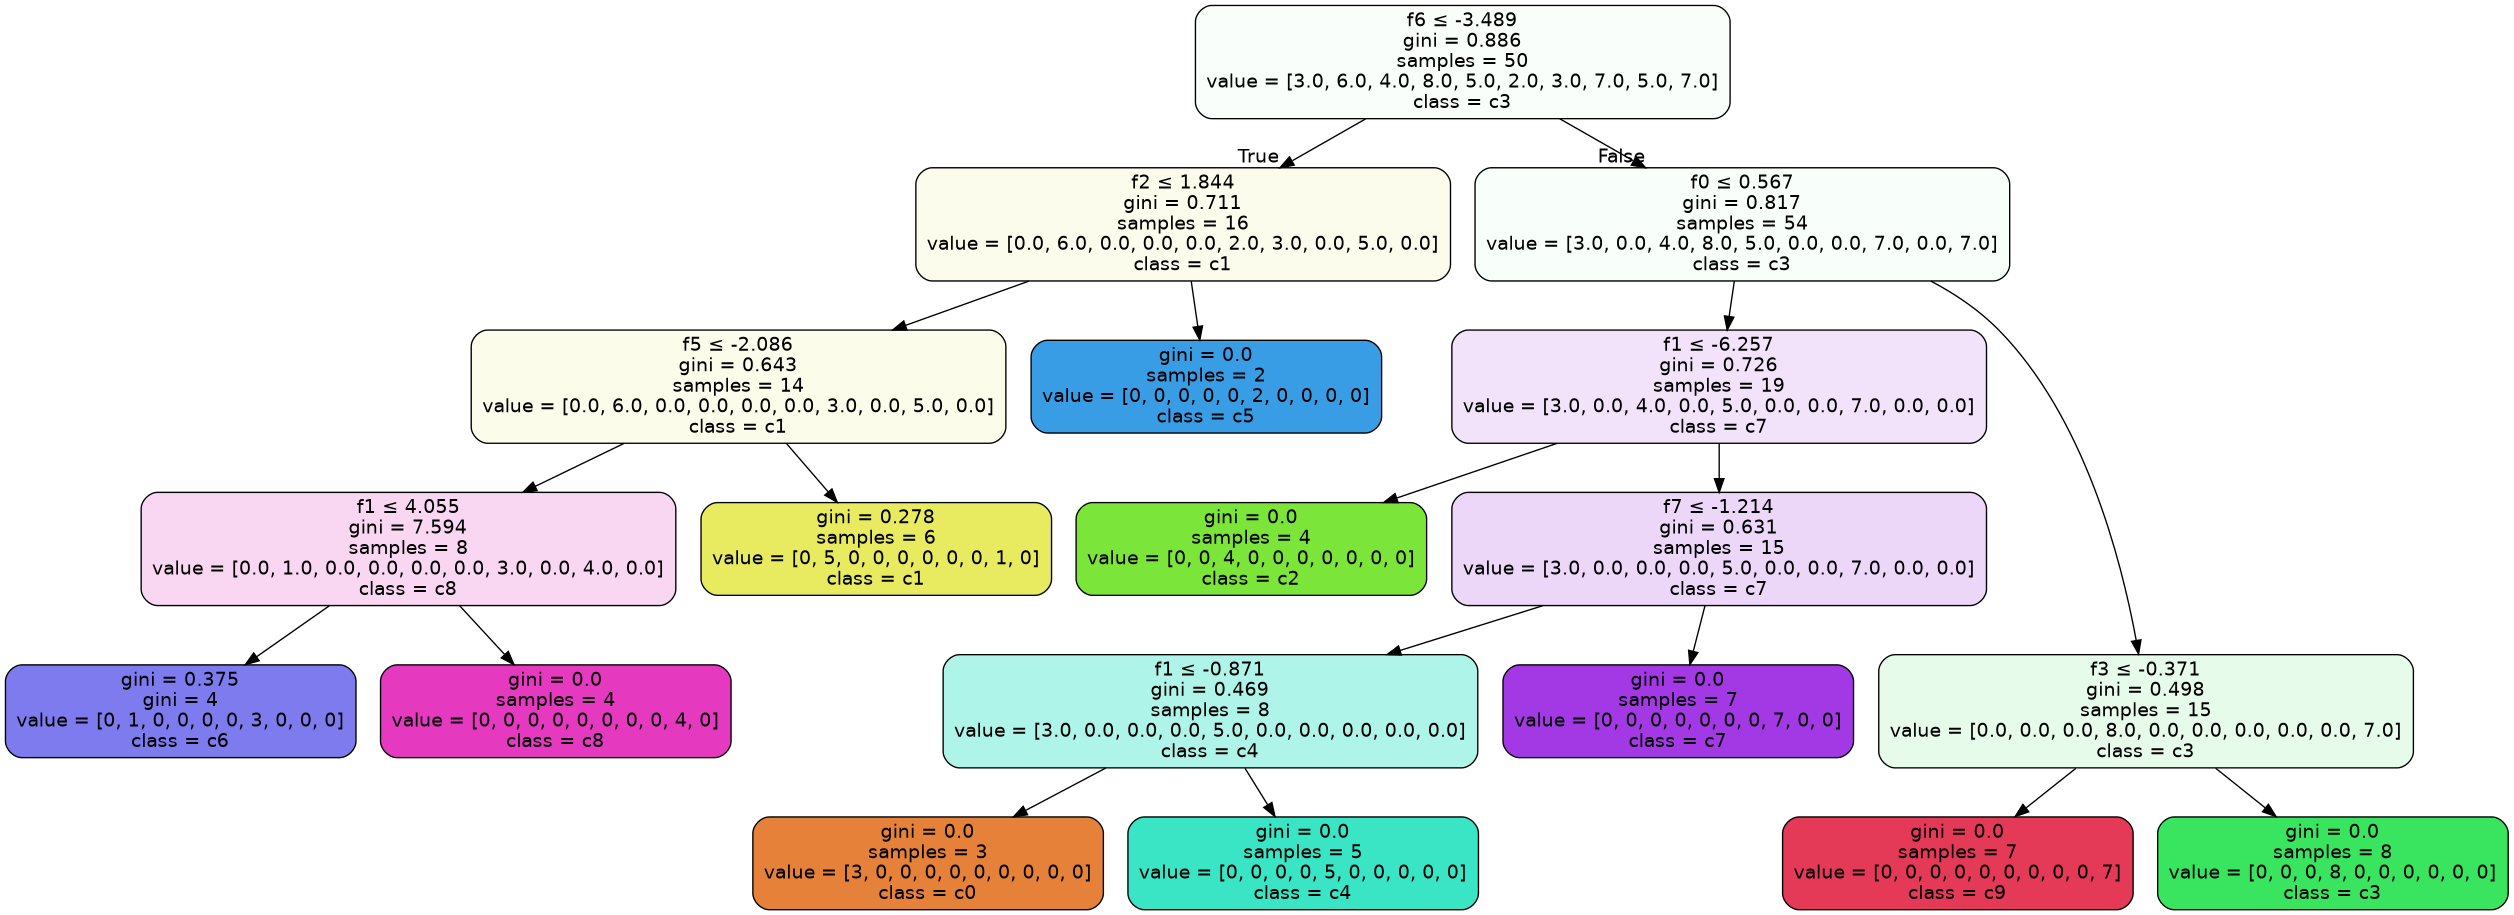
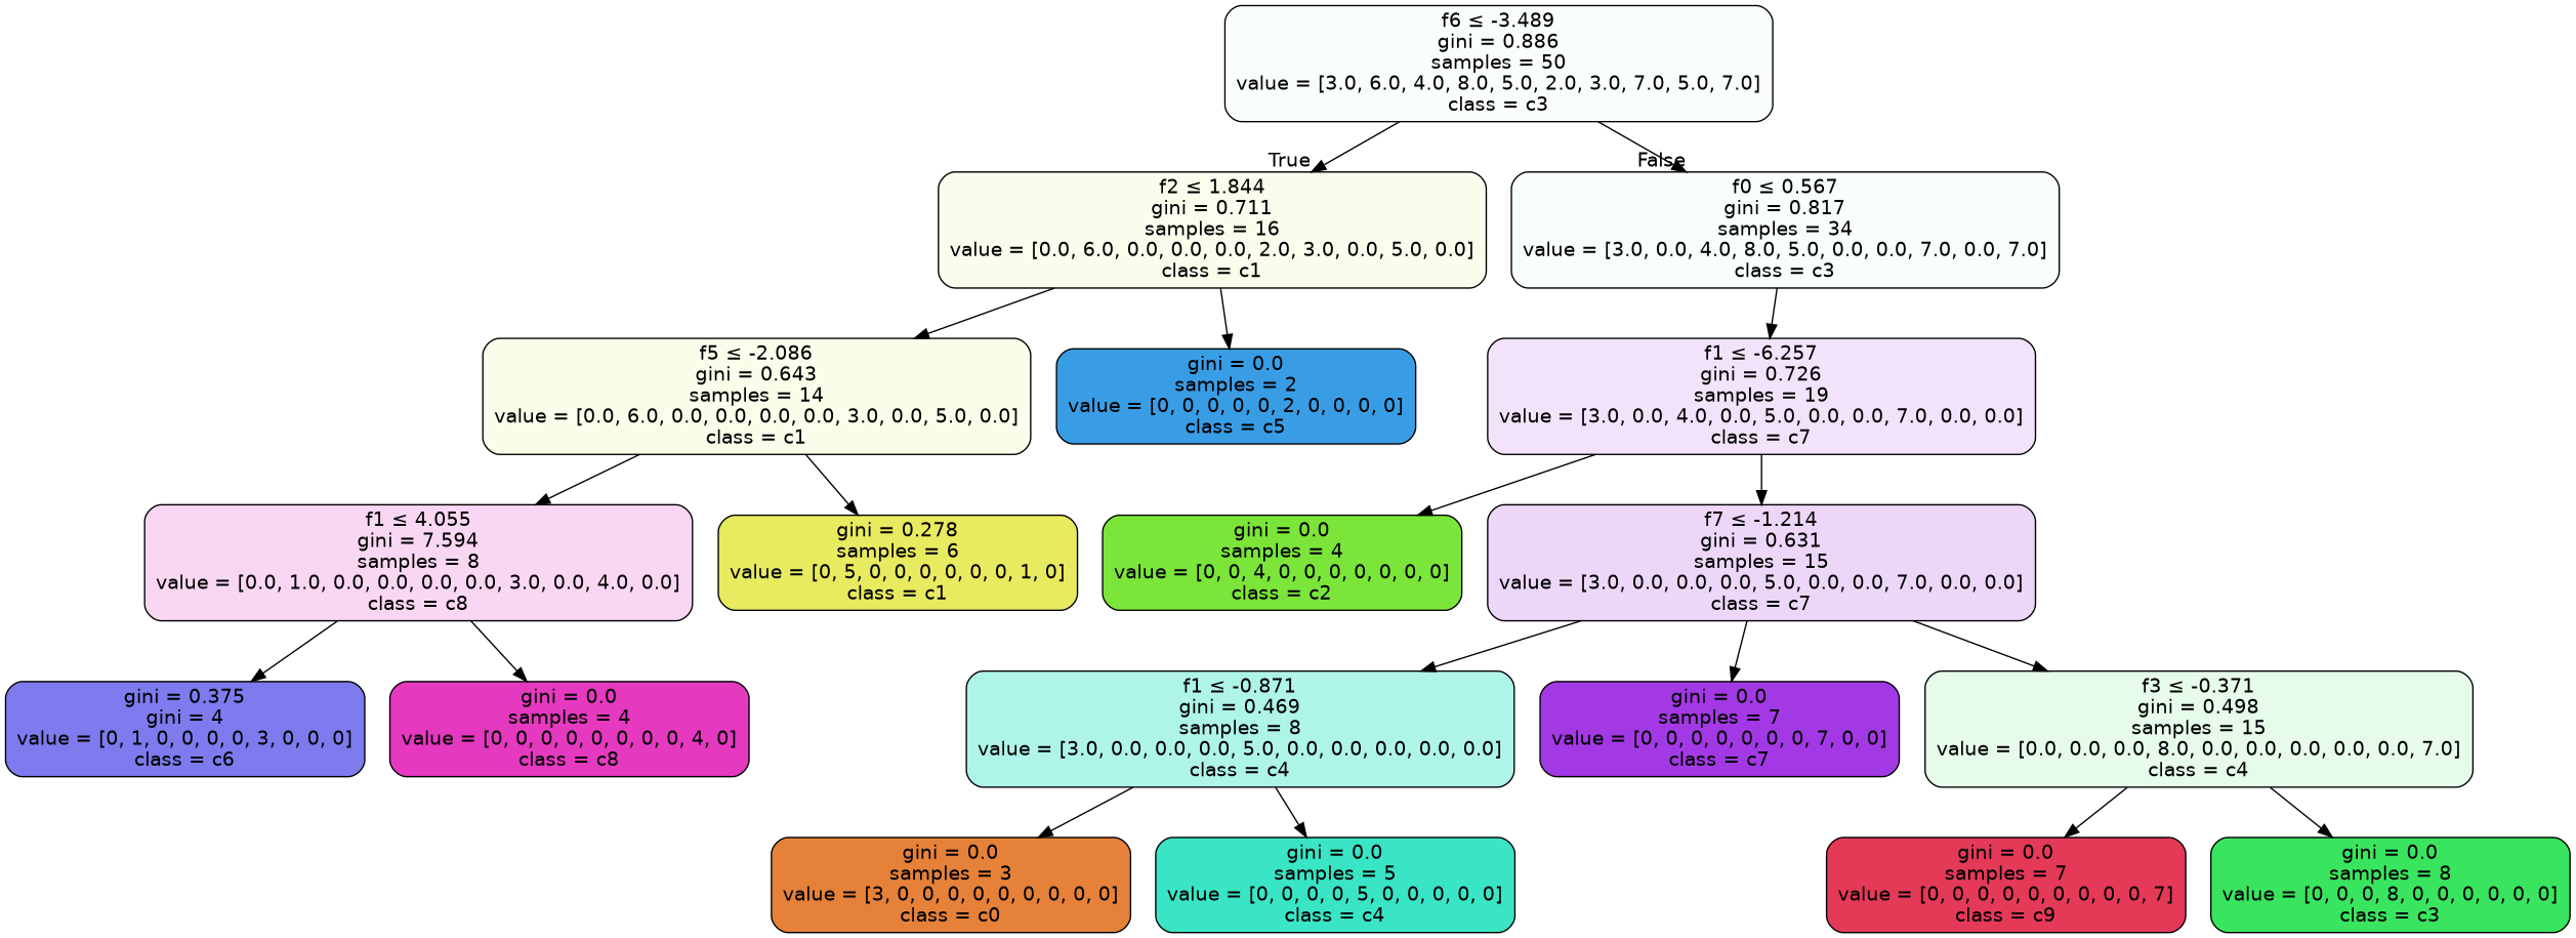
  digraph {
    node [color=black fontname=helvetica shape=box style="filled, rounded"]
    edge [fontname=helvetica]
    n1 [fillcolor="#39e55e06" label=<f6 &le; -3.489<br/>gini = 0.886<br/>samples = 50<br/>value = [3.0, 6.0, 4.0, 8.0, 5.0, 2.0, 3.0, 7.0, 5.0, 7.0]<br/>class = c3>]
    n2 [fillcolor="#e2e53917" label=<f2 &le; 1.844<br/>gini = 0.711<br/>samples = 16<br/>value = [0.0, 6.0, 0.0, 0.0, 0.0, 2.0, 3.0, 0.0, 5.0, 0.0]<br/>class = c1>]
-   n3 [fillcolor="#39e55e09" label=<f0 &le; 0.567<br/>gini = 0.817<br/>samples = 54<br/>value = [3.0, 0.0, 4.0, 8.0, 5.0, 0.0, 0.0, 7.0, 0.0, 7.0]<br/>class = c3>]
+   n3 [fillcolor="#39e55e09" label=<f0 &le; 0.567<br/>gini = 0.817<br/>samples = 34<br/>value = [3.0, 0.0, 4.0, 8.0, 5.0, 0.0, 0.0, 7.0, 0.0, 7.0]<br/>class = c3>]
    n4 [fillcolor="#e2e5391c" label=<f5 &le; -2.086<br/>gini = 0.643<br/>samples = 14<br/>value = [0.0, 6.0, 0.0, 0.0, 0.0, 0.0, 3.0, 0.0, 5.0, 0.0]<br/>class = c1>]
    n5 [fillcolor="#399de5ff" label=<gini = 0.0<br/>samples = 2<br/>value = [0, 0, 0, 0, 0, 2, 0, 0, 0, 0]<br/>class = c5>]
    n6 [fillcolor="#a339e524" label=<f1 &le; -6.257<br/>gini = 0.726<br/>samples = 19<br/>value = [3.0, 0.0, 4.0, 0.0, 5.0, 0.0, 0.0, 7.0, 0.0, 0.0]<br/>class = c7>]
-   n7 [fillcolor="#39e55e20" label=<f3 &le; -0.371<br/>gini = 0.498<br/>samples = 15<br/>value = [0.0, 0.0, 0.0, 8.0, 0.0, 0.0, 0.0, 0.0, 0.0, 7.0]<br/>class = c3>]
+   n7 [fillcolor="#39e55e20" label=<f3 &le; -0.371<br/>gini = 0.498<br/>samples = 15<br/>value = [0.0, 0.0, 0.0, 8.0, 0.0, 0.0, 0.0, 0.0, 0.0, 7.0]<br/>class = c4>]
    n8 [fillcolor="#e2e539cc" label=<gini = 0.278<br/>samples = 6<br/>value = [0, 5, 0, 0, 0, 0, 0, 0, 1, 0]<br/>class = c1>]
    n9 [fillcolor="#e539c033" label=<f1 &le; 4.055<br/>gini = 7.594<br/>samples = 8<br/>value = [0.0, 1.0, 0.0, 0.0, 0.0, 0.0, 3.0, 0.0, 4.0, 0.0]<br/>class = c8>]
    n10 [fillcolor="#e539c0ff" label=<gini = 0.0<br/>samples = 4<br/>value = [0, 0, 0, 0, 0, 0, 0, 0, 4, 0]<br/>class = c8>]
    n11 [fillcolor="#3c39e5aa" label=<gini = 0.375<br/>gini = 4<br/>value = [0, 1, 0, 0, 0, 0, 3, 0, 0, 0]<br/>class = c6>]
    n12 [fillcolor="#7be539ff" label=<gini = 0.0<br/>samples = 4<br/>value = [0, 0, 4, 0, 0, 0, 0, 0, 0, 0]<br/>class = c2>]
    n13 [fillcolor="#a339e533" label=<f7 &le; -1.214<br/>gini = 0.631<br/>samples = 15<br/>value = [3.0, 0.0, 0.0, 0.0, 5.0, 0.0, 0.0, 7.0, 0.0, 0.0]<br/>class = c7>]
    n14 [fillcolor="#e53958ff" label=<gini = 0.0<br/>samples = 7<br/>value = [0, 0, 0, 0, 0, 0, 0, 0, 0, 7]<br/>class = c9>]
    n15 [fillcolor="#39e55eff" label=<gini = 0.0<br/>samples = 8<br/>value = [0, 0, 0, 8, 0, 0, 0, 0, 0, 0]<br/>class = c3>]
    n16 [fillcolor="#39e5c566" label=<f1 &le; -0.871<br/>gini = 0.469<br/>samples = 8<br/>value = [3.0, 0.0, 0.0, 0.0, 5.0, 0.0, 0.0, 0.0, 0.0, 0.0]<br/>class = c4>]
    n17 [fillcolor="#a339e5ff" label=<gini = 0.0<br/>samples = 7<br/>value = [0, 0, 0, 0, 0, 0, 0, 7, 0, 0]<br/>class = c7>]
    n18 [fillcolor="#e58139ff" label=<gini = 0.0<br/>samples = 3<br/>value = [3, 0, 0, 0, 0, 0, 0, 0, 0, 0]<br/>class = c0>]
    n19 [fillcolor="#39e5c5ff" label=<gini = 0.0<br/>samples = 5<br/>value = [0, 0, 0, 0, 5, 0, 0, 0, 0, 0]<br/>class = c4>]
    n1 -> n2 [headlabel=True labelangle=45 labeldistance=2.5]
    n1 -> n3 [headlabel=False labelangle=-45 labeldistance=2.5]
    n2 -> n4
    n2 -> n5
    n3 -> n6
-   n3 -> n7
+   n13 -> n7
    n4 -> n8
    n4 -> n9
    n6 -> n12
    n6 -> n13
    n7 -> n14
    n7 -> n15
    n9 -> n10
    n9 -> n11
    n13 -> n16
    n13 -> n17
    n16 -> n18
    n16 -> n19
  }
